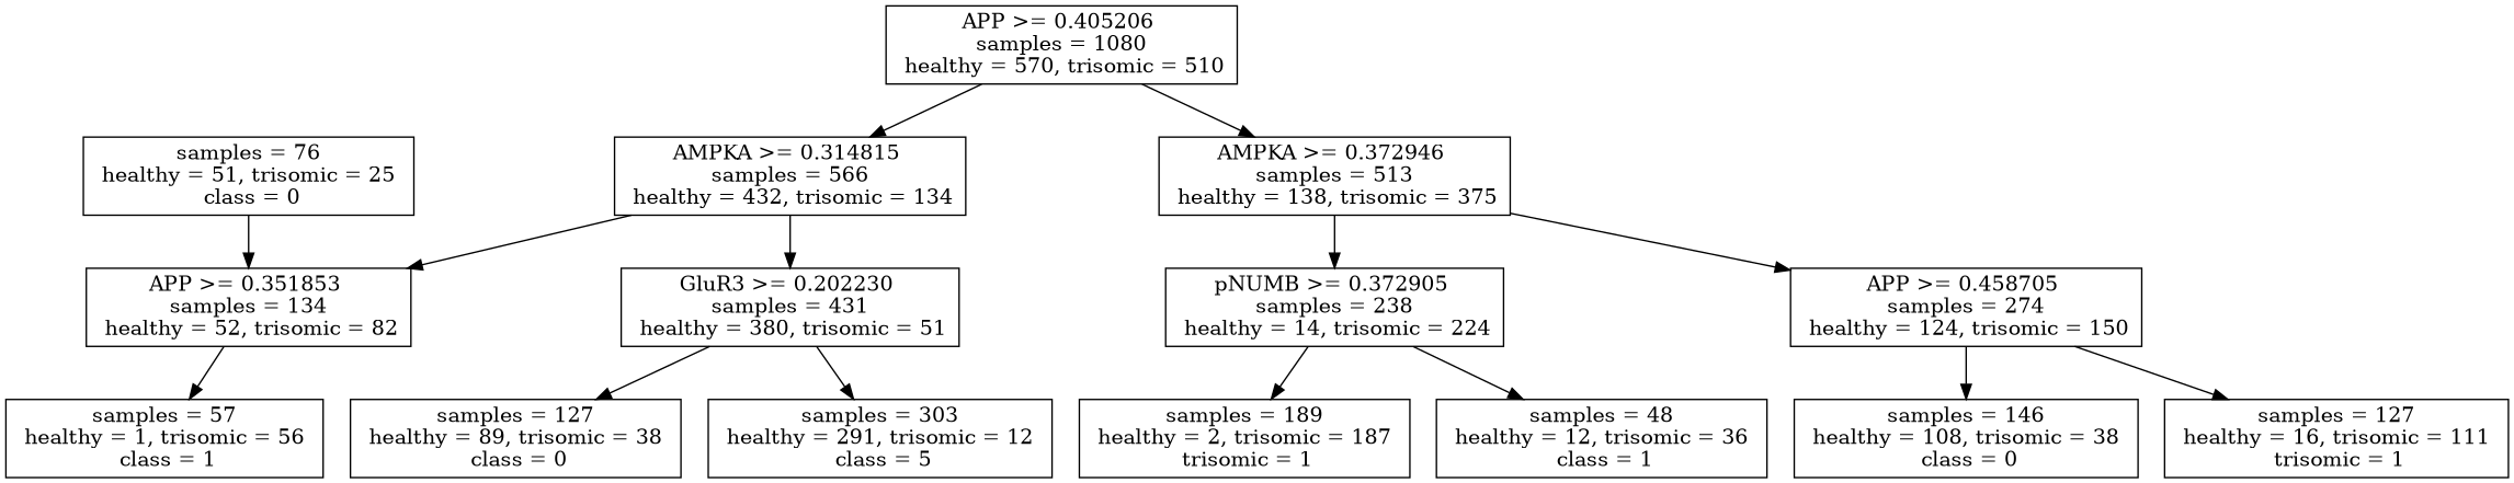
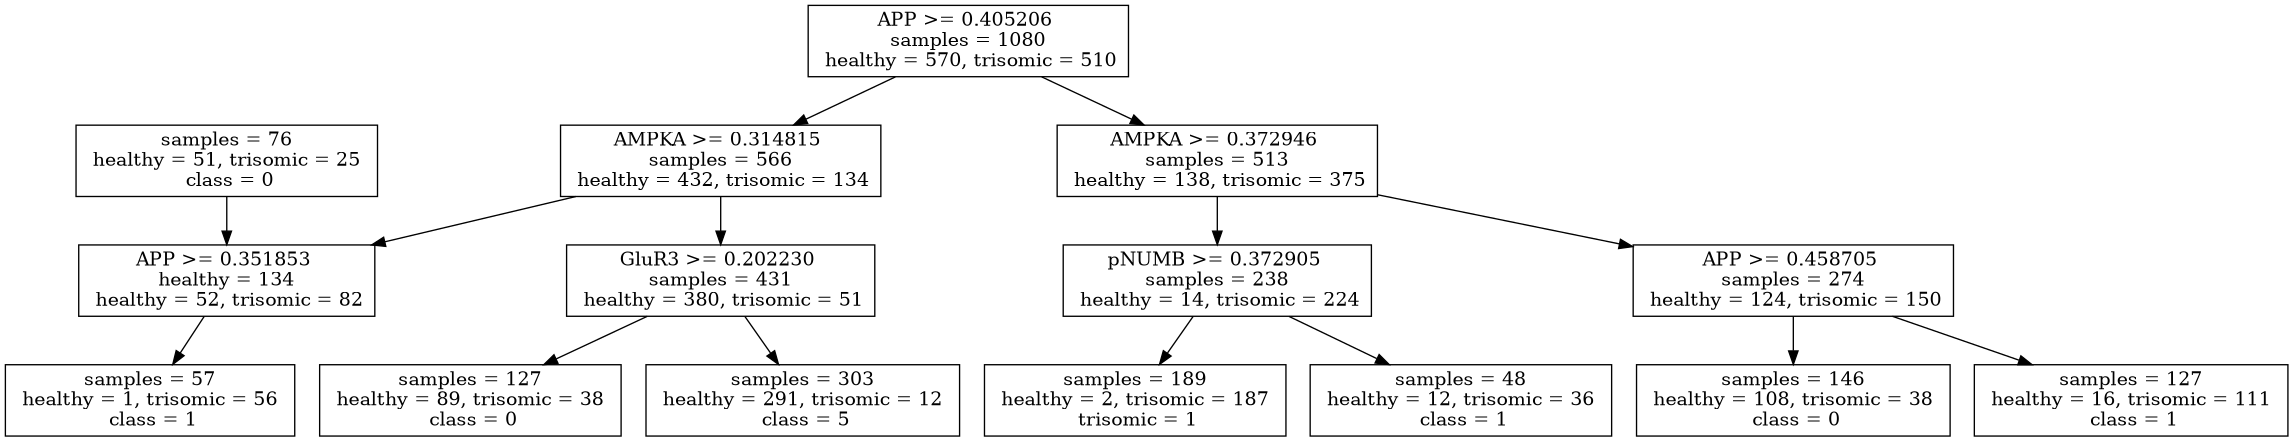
  digraph {
    node [shape=box]
    n1 [label="APP >= 0.405206 \n samples = 1080 \n healthy = 570, trisomic = 510"]
    n2 [label="AMPKA >= 0.314815 \n samples = 566 \n healthy = 432, trisomic = 134"]
    n3 [label="AMPKA >= 0.372946 \n samples = 513 \n healthy = 138, trisomic = 375"]
-   n4 [label="APP >= 0.351853 \n samples = 134 \n healthy = 52, trisomic = 82"]
+   n4 [label="APP >= 0.351853 \n healthy = 134 \n healthy = 52, trisomic = 82"]
    n5 [label="GluR3 >= 0.202230 \n samples = 431 \n healthy = 380, trisomic = 51"]
    n6 [label="pNUMB >= 0.372905 \n samples = 238 \n healthy = 14, trisomic = 224"]
    n7 [label="APP >= 0.458705 \n samples = 274 \n healthy = 124, trisomic = 150"]
    n8 [label=" samples = 57 \n healthy = 1, trisomic = 56 \n class = 1"]
    n9 [label=" samples = 127 \n healthy = 89, trisomic = 38 \n class = 0"]
    n10 [label=" samples = 303 \n healthy = 291, trisomic = 12 \n class = 5"]
    n11 [label=" samples = 76 \n healthy = 51, trisomic = 25 \n class = 0"]
    n12 [label=" samples = 189 \n healthy = 2, trisomic = 187 \n trisomic = 1"]
    n13 [label=" samples = 48 \n healthy = 12, trisomic = 36 \n class = 1"]
    n14 [label=" samples = 146 \n healthy = 108, trisomic = 38 \n class = 0"]
-   n15 [label=" samples = 127 \n healthy = 16, trisomic = 111 \n trisomic = 1"]
+   n15 [label=" samples = 127 \n healthy = 16, trisomic = 111 \n class = 1"]
    n1 -> n2
    n1 -> n3
    n2 -> n4
    n2 -> n5
    n3 -> n6
    n3 -> n7
    n4 -> n8
    n5 -> n9
    n5 -> n10
    n6 -> n12
    n6 -> n13
    n7 -> n14
    n7 -> n15
    n11 -> n4
  }
